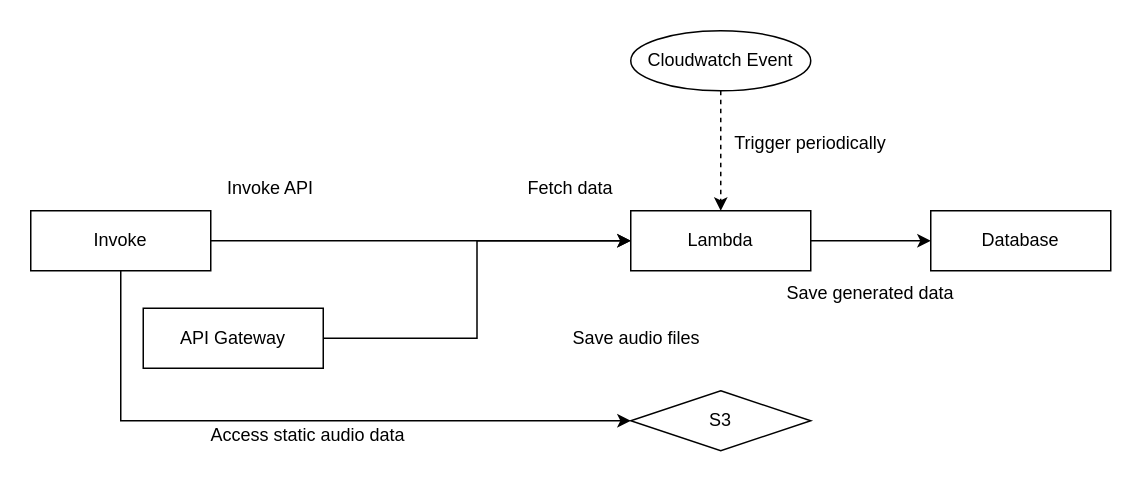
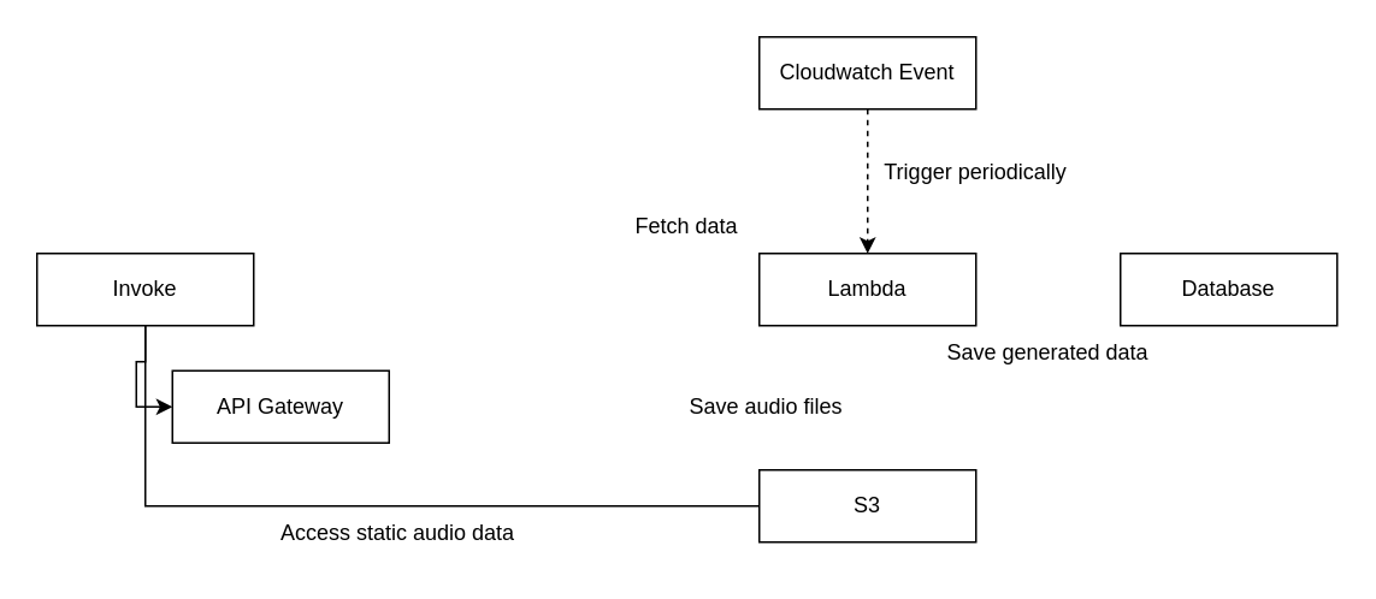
  <mxCell id="0" />
  <mxCell id="1" parent="0" />
- <mxCell id="2" style="edgeStyle=orthogonalEdgeStyle;rounded=0;orthogonalLoop=1;jettySize=auto;html=1;" parent="1" source="4" target="6" edge="1"><mxGeometry relative="1" as="geometry" /></mxCell>
- <mxCell id="3" style="edgeStyle=orthogonalEdgeStyle;rounded=0;orthogonalLoop=1;jettySize=auto;html=1;entryX=0;entryY=0.5;entryDx=0;entryDy=0;" parent="1" source="4" target="7" edge="1"><mxGeometry relative="1" as="geometry"><Array as="points"><mxPoint x="80" y="280" /></Array></mxGeometry></mxCell>
+ <mxCell id="2" style="edgeStyle=orthogonalEdgeStyle;rounded=0;orthogonalLoop=1;jettySize=auto;html=1;entryX=0;entryY=0.5;entryDx=0;entryDy=0;" parent="1" source="4" target="9" edge="1"><mxGeometry relative="1" as="geometry" /></mxCell>
+ <mxCell id="3" style="edgeStyle=orthogonalEdgeStyle;rounded=0;orthogonalLoop=1;jettySize=auto;html=1;entryX=0;entryY=0.5;entryDx=0;entryDy=0;endArrow=none;" parent="1" source="4" target="7" edge="1"><mxGeometry relative="1" as="geometry"><Array as="points"><mxPoint x="80" y="280" /></Array></mxGeometry></mxCell>
  <mxCell id="4" value="Invoke" style="rounded=0;whiteSpace=wrap;html=1;" parent="1" vertex="1"><mxGeometry x="20" y="140" width="120" height="40" as="geometry" /></mxCell>
- <mxCell id="5" style="edgeStyle=orthogonalEdgeStyle;rounded=0;orthogonalLoop=1;jettySize=auto;html=1;entryX=0;entryY=0.5;entryDx=0;entryDy=0;" parent="1" source="6" target="14" edge="1"><mxGeometry relative="1" as="geometry" /></mxCell>
  <mxCell id="6" value="Lambda" style="rounded=0;whiteSpace=wrap;html=1;" parent="1" vertex="1"><mxGeometry x="420" y="140" width="120" height="40" as="geometry" /></mxCell>
- <mxCell id="7" value="S3" style="rhombus;whiteSpace=wrap;html=1;" parent="1" vertex="1"><mxGeometry x="420" y="260" width="120" height="40" as="geometry" /></mxCell>
- <mxCell id="8" style="edgeStyle=orthogonalEdgeStyle;rounded=0;orthogonalLoop=1;jettySize=auto;html=1;entryX=0;entryY=0.5;entryDx=0;entryDy=0;" parent="1" source="9" target="6" edge="1"><mxGeometry relative="1" as="geometry" /></mxCell>
+ <mxCell id="7" value="S3" style="rounded=0;whiteSpace=wrap;html=1;" parent="1" vertex="1"><mxGeometry x="420" y="260" width="120" height="40" as="geometry" /></mxCell>
  <mxCell id="9" value="API Gateway" style="rounded=0;whiteSpace=wrap;html=1;" parent="1" vertex="1"><mxGeometry x="95" y="205" width="120" height="40" as="geometry" /></mxCell>
  <mxCell id="10" style="edgeStyle=orthogonalEdgeStyle;rounded=0;orthogonalLoop=1;jettySize=auto;html=1;dashed=1;" parent="1" source="11" target="6" edge="1"><mxGeometry relative="1" as="geometry" /></mxCell>
- <mxCell id="11" value="Cloudwatch Event" style="ellipse;whiteSpace=wrap;html=1;" parent="1" vertex="1"><mxGeometry x="420" y="20" width="120" height="40" as="geometry" /></mxCell>
+ <mxCell id="11" value="Cloudwatch Event" style="rounded=0;whiteSpace=wrap;html=1;" parent="1" vertex="1"><mxGeometry x="420" y="20" width="120" height="40" as="geometry" /></mxCell>
  <mxCell id="12" value="Trigger periodically" style="text;html=1;strokeColor=none;fillColor=none;align=center;verticalAlign=middle;whiteSpace=wrap;rounded=0;" parent="1" vertex="1"><mxGeometry x="470" y="80" width="140" height="30" as="geometry" /></mxCell>
  <mxCell id="13" value="Save audio files" style="text;html=1;strokeColor=none;fillColor=none;align=center;verticalAlign=middle;whiteSpace=wrap;rounded=0;" parent="1" vertex="1"><mxGeometry x="354" y="210" width="140" height="30" as="geometry" /></mxCell>
  <mxCell id="14" value="Database" style="rounded=0;whiteSpace=wrap;html=1;" parent="1" vertex="1"><mxGeometry x="620" y="140" width="120" height="40" as="geometry" /></mxCell>
  <mxCell id="15" value="Fetch data" style="text;html=1;strokeColor=none;fillColor=none;align=center;verticalAlign=middle;whiteSpace=wrap;rounded=0;" parent="1" vertex="1"><mxGeometry x="310" y="110" width="140" height="30" as="geometry" /></mxCell>
- <mxCell id="16" value="Invoke API" style="text;html=1;strokeColor=none;fillColor=none;align=center;verticalAlign=middle;whiteSpace=wrap;rounded=0;" parent="1" vertex="1"><mxGeometry x="110" y="110" width="140" height="30" as="geometry" /></mxCell>
- <mxCell id="17" value="Access static audio data" style="text;html=1;strokeColor=none;fillColor=none;align=center;verticalAlign=middle;whiteSpace=wrap;rounded=0;" parent="1" vertex="1"><mxGeometry x="135" y="275" width="140" height="30" as="geometry" /></mxCell>
+ <mxCell id="17" value="Access static audio data" style="text;html=1;strokeColor=none;fillColor=none;align=center;verticalAlign=middle;whiteSpace=wrap;rounded=0;" parent="1" vertex="1"><mxGeometry x="150" y="280" width="140" height="30" as="geometry" /></mxCell>
  <mxCell id="18" value="Save generated data" style="text;html=1;strokeColor=none;fillColor=none;align=center;verticalAlign=middle;whiteSpace=wrap;rounded=0;" parent="1" vertex="1"><mxGeometry x="510" y="180" width="140" height="30" as="geometry" /></mxCell>
